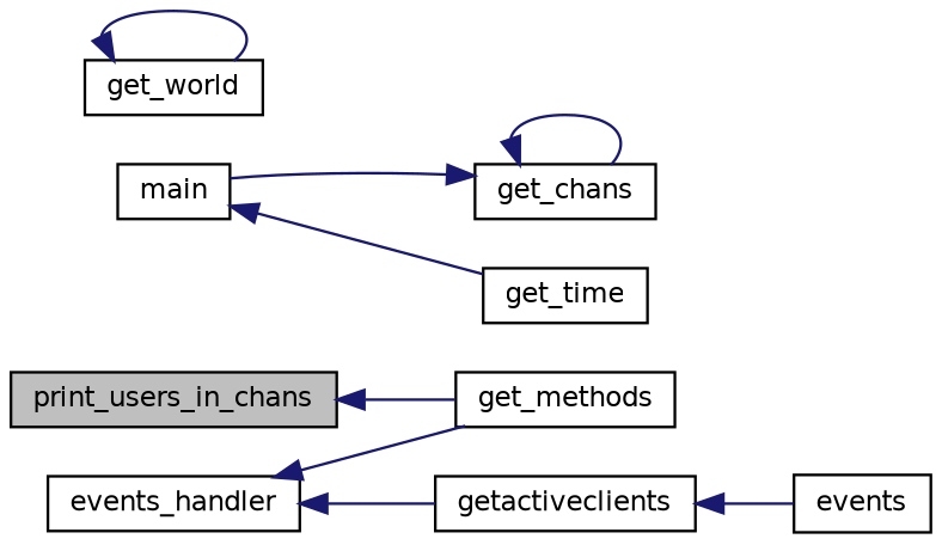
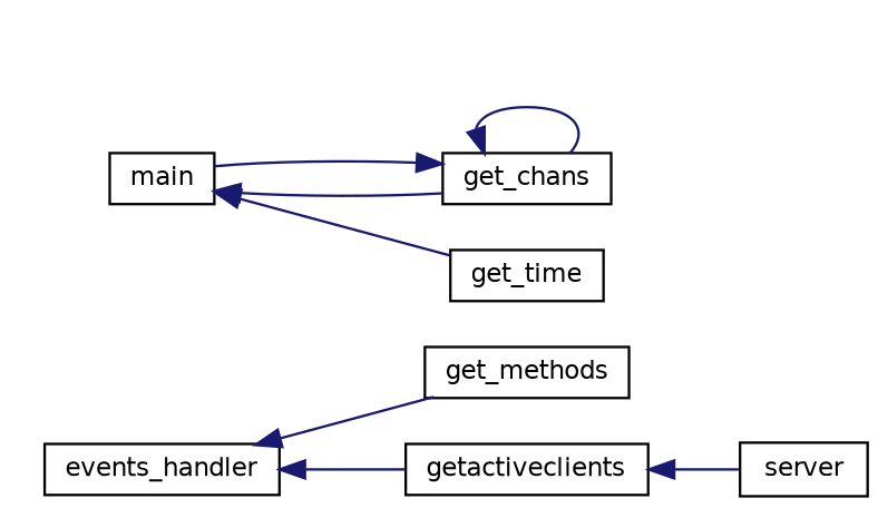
  digraph {
    rankdir=LR
    node [color=black fillcolor=white fontname=Helvetica fontsize=10 shape=record style=filled]
    edge [color=midnightblue dir=back fontname=Helvetica fontsize=10 labelfontname=Helvetica labelfontsize=10 style=solid]
-   n1 [fillcolor=grey75 fontcolor=black height=0.2 label=print_users_in_chans width=0.4]
    n2 [height=0.2 label=get_methods width=0.4]
    n3 [height=0.2 label=events_handler width=0.4]
    n4 [height=0.2 label=getactiveclients width=0.4]
-   n5 [height=0.2 label=events width=0.4]
+   n5 [height=0.2 label=server width=0.4]
    n6 [height=0.2 label=main width=0.4]
    n7 [height=0.2 label=get_chans width=0.4]
    n8 [height=0.2 label=get_time width=0.4]
-   n9 [height=0.2 label=get_world width=0.4]
-   n1 -> n2
    n3 -> n2
    n3 -> n4
    n4 -> n5
+   n6 -> n7
    n6 -> n8
    n7 -> n6
    n7 -> n7
-   n9 -> n9
  }
